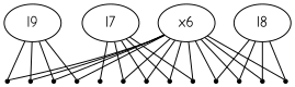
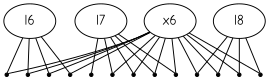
  graph {
    fontname="Comic Neue"
    node [fontname="Comic Neue" shape=point]
    edge [fontname="Comic Neue"]
-   n1 [label=l9 shape=""]
+   n1 [label=l6 shape=""]
    factor9
    factor10
    factor11
    factor12
    n6 [label=l7 shape=""]
    factor0
    factor5
    factor6
    factor7
    factor8
    n12 [label=l8 shape=""]
    factor1
    factor2
    factor3
    factor4
    n17 [label=x6 shape=""]
    n1 -- factor9
    n1 -- factor10
    n1 -- factor11
    n1 -- factor12
    n6 -- factor0
    n6 -- factor5
    n6 -- factor6
    n6 -- factor7
    n6 -- factor8
    n12 -- factor1
    n12 -- factor2
    n12 -- factor3
    n12 -- factor4
    n17 -- factor9
    n17 -- factor10
    n17 -- factor11
    n17 -- factor12
    n17 -- factor5
    n17 -- factor6
    n17 -- factor7
    n17 -- factor8
    n17 -- factor1
    n17 -- factor2
    n17 -- factor3
    n17 -- factor4
  }
